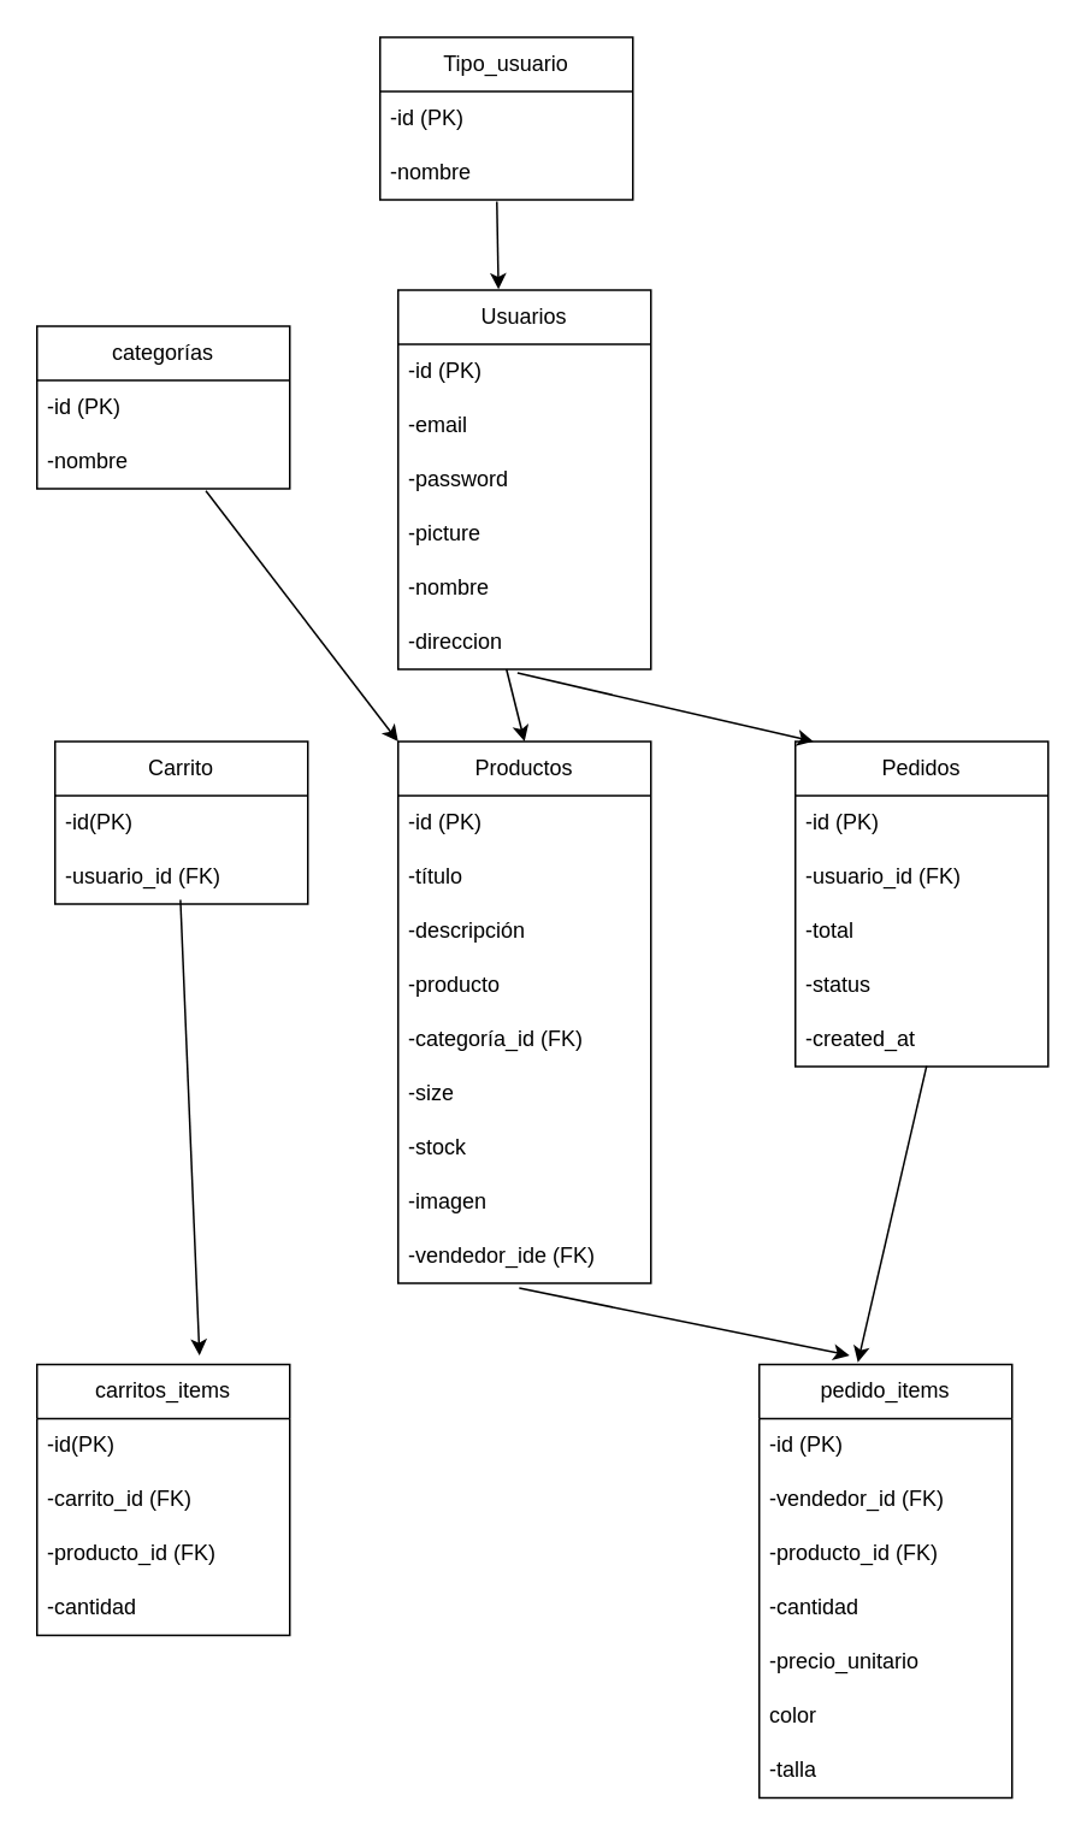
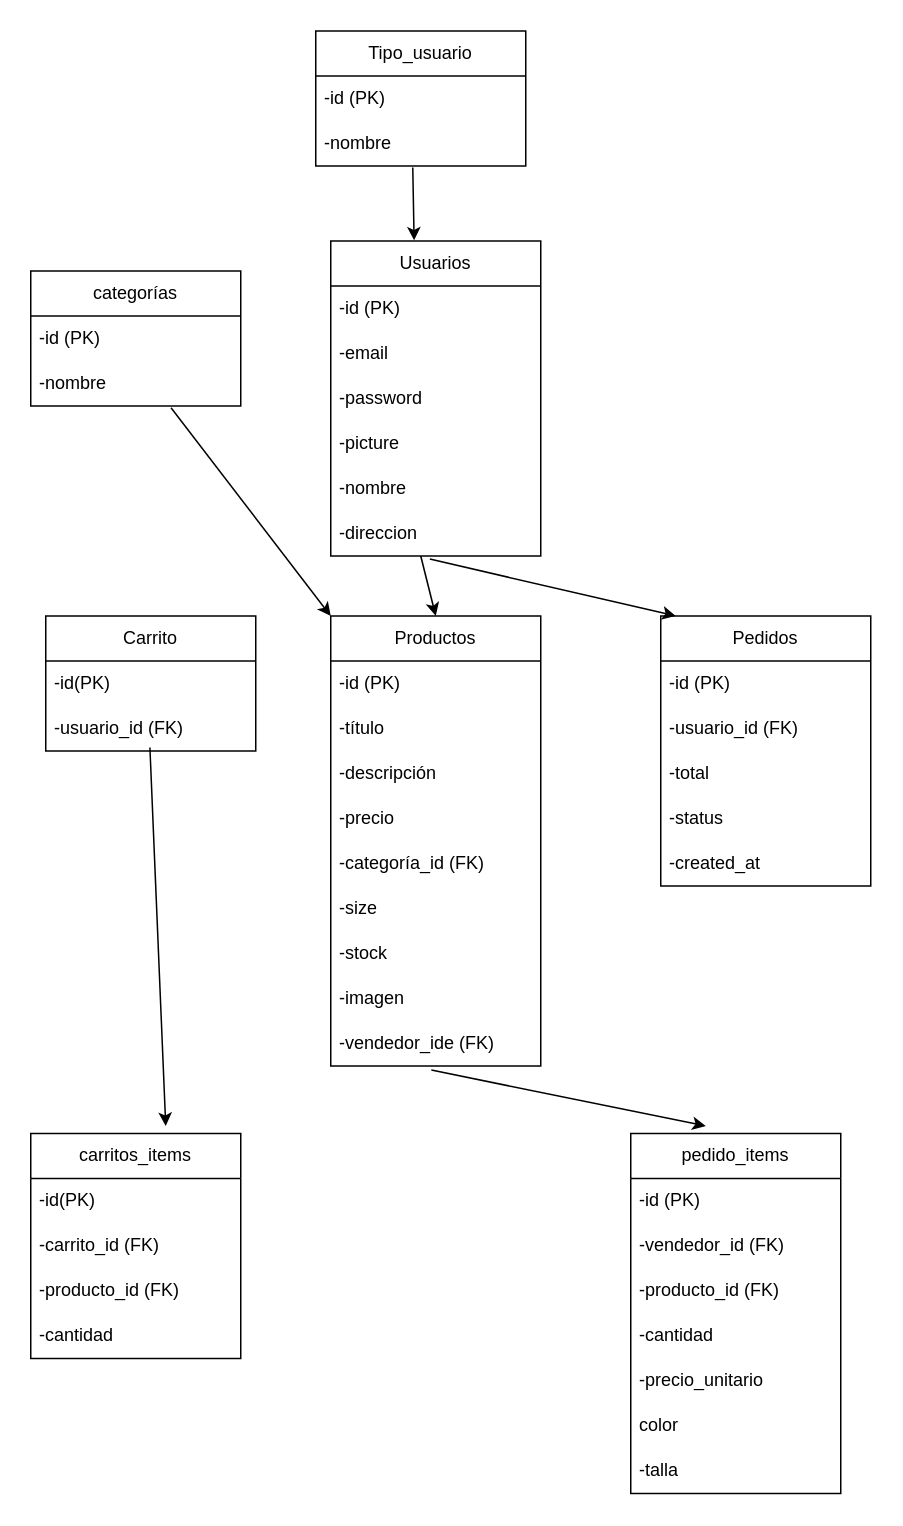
  <mxCell id="0" />
  <mxCell id="1" parent="0" />
  <mxCell id="2" value="Usuarios" style="swimlane;fontStyle=0;childLayout=stackLayout;horizontal=1;startSize=30;horizontalStack=0;resizeParent=1;resizeParentMax=0;resizeLast=0;collapsible=1;marginBottom=0;whiteSpace=wrap;html=1;" vertex="1" parent="1"><mxGeometry x="220" y="160" width="140" height="210" as="geometry" /></mxCell>
  <mxCell id="3" value="-id (PK)" style="text;strokeColor=none;fillColor=none;align=left;verticalAlign=middle;spacingLeft=4;spacingRight=4;overflow=hidden;points=[[0,0.5],[1,0.5]];portConstraint=eastwest;rotatable=0;whiteSpace=wrap;html=1;" vertex="1" parent="2"><mxGeometry y="30" width="140" height="30" as="geometry" /></mxCell>
  <mxCell id="4" value="-email" style="text;strokeColor=none;fillColor=none;align=left;verticalAlign=middle;spacingLeft=4;spacingRight=4;overflow=hidden;points=[[0,0.5],[1,0.5]];portConstraint=eastwest;rotatable=0;whiteSpace=wrap;html=1;" vertex="1" parent="2"><mxGeometry y="60" width="140" height="30" as="geometry" /></mxCell>
  <mxCell id="5" value="-password" style="text;strokeColor=none;fillColor=none;align=left;verticalAlign=middle;spacingLeft=4;spacingRight=4;overflow=hidden;points=[[0,0.5],[1,0.5]];portConstraint=eastwest;rotatable=0;whiteSpace=wrap;html=1;" vertex="1" parent="2"><mxGeometry y="90" width="140" height="30" as="geometry" /></mxCell>
  <mxCell id="6" value="-picture" style="text;strokeColor=none;fillColor=none;align=left;verticalAlign=middle;spacingLeft=4;spacingRight=4;overflow=hidden;points=[[0,0.5],[1,0.5]];portConstraint=eastwest;rotatable=0;whiteSpace=wrap;html=1;" vertex="1" parent="2"><mxGeometry y="120" width="140" height="30" as="geometry" /></mxCell>
  <mxCell id="7" value="-nombre" style="text;strokeColor=none;fillColor=none;align=left;verticalAlign=middle;spacingLeft=4;spacingRight=4;overflow=hidden;points=[[0,0.5],[1,0.5]];portConstraint=eastwest;rotatable=0;whiteSpace=wrap;html=1;" vertex="1" parent="2"><mxGeometry y="150" width="140" height="30" as="geometry" /></mxCell>
  <mxCell id="8" value="-direccion" style="text;strokeColor=none;fillColor=none;align=left;verticalAlign=middle;spacingLeft=4;spacingRight=4;overflow=hidden;points=[[0,0.5],[1,0.5]];portConstraint=eastwest;rotatable=0;whiteSpace=wrap;html=1;" vertex="1" parent="2"><mxGeometry y="180" width="140" height="30" as="geometry" /></mxCell>
  <mxCell id="9" value="Carrito" style="swimlane;fontStyle=0;childLayout=stackLayout;horizontal=1;startSize=30;horizontalStack=0;resizeParent=1;resizeParentMax=0;resizeLast=0;collapsible=1;marginBottom=0;whiteSpace=wrap;html=1;" vertex="1" parent="1"><mxGeometry x="30" y="410" width="140" height="90" as="geometry" /></mxCell>
  <mxCell id="10" value="-id(PK)" style="text;strokeColor=none;fillColor=none;align=left;verticalAlign=middle;spacingLeft=4;spacingRight=4;overflow=hidden;points=[[0,0.5],[1,0.5]];portConstraint=eastwest;rotatable=0;whiteSpace=wrap;html=1;" vertex="1" parent="9"><mxGeometry y="30" width="140" height="30" as="geometry" /></mxCell>
  <mxCell id="11" value="-usuario_id (FK)" style="text;strokeColor=none;fillColor=none;align=left;verticalAlign=middle;spacingLeft=4;spacingRight=4;overflow=hidden;points=[[0,0.5],[1,0.5]];portConstraint=eastwest;rotatable=0;whiteSpace=wrap;html=1;" vertex="1" parent="9"><mxGeometry y="60" width="140" height="30" as="geometry" /></mxCell>
  <mxCell id="12" value="Productos" style="swimlane;fontStyle=0;childLayout=stackLayout;horizontal=1;startSize=30;horizontalStack=0;resizeParent=1;resizeParentMax=0;resizeLast=0;collapsible=1;marginBottom=0;whiteSpace=wrap;html=1;" vertex="1" parent="1"><mxGeometry x="220" y="410" width="140" height="300" as="geometry" /></mxCell>
  <mxCell id="13" value="-id (PK)" style="text;strokeColor=none;fillColor=none;align=left;verticalAlign=middle;spacingLeft=4;spacingRight=4;overflow=hidden;points=[[0,0.5],[1,0.5]];portConstraint=eastwest;rotatable=0;whiteSpace=wrap;html=1;" vertex="1" parent="12"><mxGeometry y="30" width="140" height="30" as="geometry" /></mxCell>
  <mxCell id="14" value="-título" style="text;strokeColor=none;fillColor=none;align=left;verticalAlign=middle;spacingLeft=4;spacingRight=4;overflow=hidden;points=[[0,0.5],[1,0.5]];portConstraint=eastwest;rotatable=0;whiteSpace=wrap;html=1;" vertex="1" parent="12"><mxGeometry y="60" width="140" height="30" as="geometry" /></mxCell>
  <mxCell id="15" value="-descripción" style="text;strokeColor=none;fillColor=none;align=left;verticalAlign=middle;spacingLeft=4;spacingRight=4;overflow=hidden;points=[[0,0.5],[1,0.5]];portConstraint=eastwest;rotatable=0;whiteSpace=wrap;html=1;" vertex="1" parent="12"><mxGeometry y="90" width="140" height="30" as="geometry" /></mxCell>
- <mxCell id="16" value="-producto" style="text;strokeColor=none;fillColor=none;align=left;verticalAlign=middle;spacingLeft=4;spacingRight=4;overflow=hidden;points=[[0,0.5],[1,0.5]];portConstraint=eastwest;rotatable=0;whiteSpace=wrap;html=1;" vertex="1" parent="12"><mxGeometry y="120" width="140" height="30" as="geometry" /></mxCell>
+ <mxCell id="16" value="-precio" style="text;strokeColor=none;fillColor=none;align=left;verticalAlign=middle;spacingLeft=4;spacingRight=4;overflow=hidden;points=[[0,0.5],[1,0.5]];portConstraint=eastwest;rotatable=0;whiteSpace=wrap;html=1;" vertex="1" parent="12"><mxGeometry y="120" width="140" height="30" as="geometry" /></mxCell>
  <mxCell id="17" value="-categoría_id (FK)" style="text;strokeColor=none;fillColor=none;align=left;verticalAlign=middle;spacingLeft=4;spacingRight=4;overflow=hidden;points=[[0,0.5],[1,0.5]];portConstraint=eastwest;rotatable=0;whiteSpace=wrap;html=1;" vertex="1" parent="12"><mxGeometry y="150" width="140" height="30" as="geometry" /></mxCell>
  <mxCell id="18" value="-size" style="text;strokeColor=none;fillColor=none;align=left;verticalAlign=middle;spacingLeft=4;spacingRight=4;overflow=hidden;points=[[0,0.5],[1,0.5]];portConstraint=eastwest;rotatable=0;whiteSpace=wrap;html=1;" vertex="1" parent="12"><mxGeometry y="180" width="140" height="30" as="geometry" /></mxCell>
  <mxCell id="19" value="-stock" style="text;strokeColor=none;fillColor=none;align=left;verticalAlign=middle;spacingLeft=4;spacingRight=4;overflow=hidden;points=[[0,0.5],[1,0.5]];portConstraint=eastwest;rotatable=0;whiteSpace=wrap;html=1;" vertex="1" parent="12"><mxGeometry y="210" width="140" height="30" as="geometry" /></mxCell>
  <mxCell id="20" value="-imagen" style="text;strokeColor=none;fillColor=none;align=left;verticalAlign=middle;spacingLeft=4;spacingRight=4;overflow=hidden;points=[[0,0.5],[1,0.5]];portConstraint=eastwest;rotatable=0;whiteSpace=wrap;html=1;" vertex="1" parent="12"><mxGeometry y="240" width="140" height="30" as="geometry" /></mxCell>
  <mxCell id="21" value="-vendedor_ide (FK)" style="text;strokeColor=none;fillColor=none;align=left;verticalAlign=middle;spacingLeft=4;spacingRight=4;overflow=hidden;points=[[0,0.5],[1,0.5]];portConstraint=eastwest;rotatable=0;whiteSpace=wrap;html=1;" vertex="1" parent="12"><mxGeometry y="270" width="140" height="30" as="geometry" /></mxCell>
  <mxCell id="22" value="Pedidos" style="swimlane;fontStyle=0;childLayout=stackLayout;horizontal=1;startSize=30;horizontalStack=0;resizeParent=1;resizeParentMax=0;resizeLast=0;collapsible=1;marginBottom=0;whiteSpace=wrap;html=1;" vertex="1" parent="1"><mxGeometry x="440" y="410" width="140" height="180" as="geometry" /></mxCell>
  <mxCell id="23" value="-id (PK)" style="text;strokeColor=none;fillColor=none;align=left;verticalAlign=middle;spacingLeft=4;spacingRight=4;overflow=hidden;points=[[0,0.5],[1,0.5]];portConstraint=eastwest;rotatable=0;whiteSpace=wrap;html=1;" vertex="1" parent="22"><mxGeometry y="30" width="140" height="30" as="geometry" /></mxCell>
  <mxCell id="24" value="-usuario_id (FK)" style="text;strokeColor=none;fillColor=none;align=left;verticalAlign=middle;spacingLeft=4;spacingRight=4;overflow=hidden;points=[[0,0.5],[1,0.5]];portConstraint=eastwest;rotatable=0;whiteSpace=wrap;html=1;" vertex="1" parent="22"><mxGeometry y="60" width="140" height="30" as="geometry" /></mxCell>
  <mxCell id="25" value="-total" style="text;strokeColor=none;fillColor=none;align=left;verticalAlign=middle;spacingLeft=4;spacingRight=4;overflow=hidden;points=[[0,0.5],[1,0.5]];portConstraint=eastwest;rotatable=0;whiteSpace=wrap;html=1;" vertex="1" parent="22"><mxGeometry y="90" width="140" height="30" as="geometry" /></mxCell>
  <mxCell id="26" value="-status" style="text;strokeColor=none;fillColor=none;align=left;verticalAlign=middle;spacingLeft=4;spacingRight=4;overflow=hidden;points=[[0,0.5],[1,0.5]];portConstraint=eastwest;rotatable=0;whiteSpace=wrap;html=1;" vertex="1" parent="22"><mxGeometry y="120" width="140" height="30" as="geometry" /></mxCell>
  <mxCell id="27" value="-created_at" style="text;strokeColor=none;fillColor=none;align=left;verticalAlign=middle;spacingLeft=4;spacingRight=4;overflow=hidden;points=[[0,0.5],[1,0.5]];portConstraint=eastwest;rotatable=0;whiteSpace=wrap;html=1;" vertex="1" parent="22"><mxGeometry y="150" width="140" height="30" as="geometry" /></mxCell>
  <mxCell id="28" value="carritos_items" style="swimlane;fontStyle=0;childLayout=stackLayout;horizontal=1;startSize=30;horizontalStack=0;resizeParent=1;resizeParentMax=0;resizeLast=0;collapsible=1;marginBottom=0;whiteSpace=wrap;html=1;" vertex="1" parent="1"><mxGeometry x="20" y="755" width="140" height="150" as="geometry" /></mxCell>
  <mxCell id="29" value="-id(PK)" style="text;strokeColor=none;fillColor=none;align=left;verticalAlign=middle;spacingLeft=4;spacingRight=4;overflow=hidden;points=[[0,0.5],[1,0.5]];portConstraint=eastwest;rotatable=0;whiteSpace=wrap;html=1;" vertex="1" parent="28"><mxGeometry y="30" width="140" height="30" as="geometry" /></mxCell>
  <mxCell id="30" value="-carrito_id (FK)" style="text;strokeColor=none;fillColor=none;align=left;verticalAlign=middle;spacingLeft=4;spacingRight=4;overflow=hidden;points=[[0,0.5],[1,0.5]];portConstraint=eastwest;rotatable=0;whiteSpace=wrap;html=1;" vertex="1" parent="28"><mxGeometry y="60" width="140" height="30" as="geometry" /></mxCell>
  <mxCell id="31" value="-producto_id (FK)" style="text;strokeColor=none;fillColor=none;align=left;verticalAlign=middle;spacingLeft=4;spacingRight=4;overflow=hidden;points=[[0,0.5],[1,0.5]];portConstraint=eastwest;rotatable=0;whiteSpace=wrap;html=1;" vertex="1" parent="28"><mxGeometry y="90" width="140" height="30" as="geometry" /></mxCell>
  <mxCell id="32" value="-cantidad" style="text;strokeColor=none;fillColor=none;align=left;verticalAlign=middle;spacingLeft=4;spacingRight=4;overflow=hidden;points=[[0,0.5],[1,0.5]];portConstraint=eastwest;rotatable=0;whiteSpace=wrap;html=1;" vertex="1" parent="28"><mxGeometry y="120" width="140" height="30" as="geometry" /></mxCell>
  <mxCell id="33" value="categorías" style="swimlane;fontStyle=0;childLayout=stackLayout;horizontal=1;startSize=30;horizontalStack=0;resizeParent=1;resizeParentMax=0;resizeLast=0;collapsible=1;marginBottom=0;whiteSpace=wrap;html=1;" vertex="1" parent="1"><mxGeometry x="20" y="180" width="140" height="90" as="geometry" /></mxCell>
  <mxCell id="34" value="-id (PK)" style="text;strokeColor=none;fillColor=none;align=left;verticalAlign=middle;spacingLeft=4;spacingRight=4;overflow=hidden;points=[[0,0.5],[1,0.5]];portConstraint=eastwest;rotatable=0;whiteSpace=wrap;html=1;" vertex="1" parent="33"><mxGeometry y="30" width="140" height="30" as="geometry" /></mxCell>
  <mxCell id="35" value="-nombre" style="text;strokeColor=none;fillColor=none;align=left;verticalAlign=middle;spacingLeft=4;spacingRight=4;overflow=hidden;points=[[0,0.5],[1,0.5]];portConstraint=eastwest;rotatable=0;whiteSpace=wrap;html=1;" vertex="1" parent="33"><mxGeometry y="60" width="140" height="30" as="geometry" /></mxCell>
  <mxCell id="36" value="pedido_items" style="swimlane;fontStyle=0;childLayout=stackLayout;horizontal=1;startSize=30;horizontalStack=0;resizeParent=1;resizeParentMax=0;resizeLast=0;collapsible=1;marginBottom=0;whiteSpace=wrap;html=1;" vertex="1" parent="1"><mxGeometry x="420" y="755" width="140" height="240" as="geometry" /></mxCell>
  <mxCell id="37" value="-id (PK)" style="text;strokeColor=none;fillColor=none;align=left;verticalAlign=middle;spacingLeft=4;spacingRight=4;overflow=hidden;points=[[0,0.5],[1,0.5]];portConstraint=eastwest;rotatable=0;whiteSpace=wrap;html=1;" vertex="1" parent="36"><mxGeometry y="30" width="140" height="30" as="geometry" /></mxCell>
  <mxCell id="38" value="-vendedor_id (FK)" style="text;strokeColor=none;fillColor=none;align=left;verticalAlign=middle;spacingLeft=4;spacingRight=4;overflow=hidden;points=[[0,0.5],[1,0.5]];portConstraint=eastwest;rotatable=0;whiteSpace=wrap;html=1;" vertex="1" parent="36"><mxGeometry y="60" width="140" height="30" as="geometry" /></mxCell>
  <mxCell id="39" value="-producto_id (FK)" style="text;strokeColor=none;fillColor=none;align=left;verticalAlign=middle;spacingLeft=4;spacingRight=4;overflow=hidden;points=[[0,0.5],[1,0.5]];portConstraint=eastwest;rotatable=0;whiteSpace=wrap;html=1;" vertex="1" parent="36"><mxGeometry y="90" width="140" height="30" as="geometry" /></mxCell>
  <mxCell id="40" value="-cantidad" style="text;strokeColor=none;fillColor=none;align=left;verticalAlign=middle;spacingLeft=4;spacingRight=4;overflow=hidden;points=[[0,0.5],[1,0.5]];portConstraint=eastwest;rotatable=0;whiteSpace=wrap;html=1;" vertex="1" parent="36"><mxGeometry y="120" width="140" height="30" as="geometry" /></mxCell>
  <mxCell id="41" value="-precio_unitario" style="text;strokeColor=none;fillColor=none;align=left;verticalAlign=middle;spacingLeft=4;spacingRight=4;overflow=hidden;points=[[0,0.5],[1,0.5]];portConstraint=eastwest;rotatable=0;whiteSpace=wrap;html=1;" vertex="1" parent="36"><mxGeometry y="150" width="140" height="30" as="geometry" /></mxCell>
  <mxCell id="42" value="color" style="text;strokeColor=none;fillColor=none;align=left;verticalAlign=middle;spacingLeft=4;spacingRight=4;overflow=hidden;points=[[0,0.5],[1,0.5]];portConstraint=eastwest;rotatable=0;whiteSpace=wrap;html=1;" vertex="1" parent="36"><mxGeometry y="180" width="140" height="30" as="geometry" /></mxCell>
  <mxCell id="43" value="-talla" style="text;strokeColor=none;fillColor=none;align=left;verticalAlign=middle;spacingLeft=4;spacingRight=4;overflow=hidden;points=[[0,0.5],[1,0.5]];portConstraint=eastwest;rotatable=0;whiteSpace=wrap;html=1;" vertex="1" parent="36"><mxGeometry y="210" width="140" height="30" as="geometry" /></mxCell>
  <mxCell id="44" value="Tipo_usuario" style="swimlane;fontStyle=0;childLayout=stackLayout;horizontal=1;startSize=30;horizontalStack=0;resizeParent=1;resizeParentMax=0;resizeLast=0;collapsible=1;marginBottom=0;whiteSpace=wrap;html=1;" vertex="1" parent="1"><mxGeometry x="210" y="20" width="140" height="90" as="geometry" /></mxCell>
  <mxCell id="45" value="-id (PK)" style="text;strokeColor=none;fillColor=none;align=left;verticalAlign=middle;spacingLeft=4;spacingRight=4;overflow=hidden;points=[[0,0.5],[1,0.5]];portConstraint=eastwest;rotatable=0;whiteSpace=wrap;html=1;" vertex="1" parent="44"><mxGeometry y="30" width="140" height="30" as="geometry" /></mxCell>
  <mxCell id="46" value="-nombre" style="text;strokeColor=none;fillColor=none;align=left;verticalAlign=middle;spacingLeft=4;spacingRight=4;overflow=hidden;points=[[0,0.5],[1,0.5]];portConstraint=eastwest;rotatable=0;whiteSpace=wrap;html=1;" vertex="1" parent="44"><mxGeometry y="60" width="140" height="30" as="geometry" /></mxCell>
  <mxCell id="47" value="" style="endArrow=classic;html=1;rounded=0;exitX=0.462;exitY=1.032;exitDx=0;exitDy=0;exitPerimeter=0;entryX=0.397;entryY=-0.002;entryDx=0;entryDy=0;entryPerimeter=0;" edge="1" parent="1" source="46" target="2"><mxGeometry width="50" height="50" relative="1" as="geometry"><mxPoint x="370" y="370" as="sourcePoint" /><mxPoint x="420" y="320" as="targetPoint" /></mxGeometry></mxCell>
  <mxCell id="48" value="" style="endArrow=classic;html=1;rounded=0;" edge="1" parent="1"><mxGeometry width="50" height="50" relative="1" as="geometry"><mxPoint x="280" y="370" as="sourcePoint" /><mxPoint x="290" y="410" as="targetPoint" /></mxGeometry></mxCell>
  <mxCell id="49" value="" style="endArrow=classic;html=1;rounded=0;exitX=0.472;exitY=1.068;exitDx=0;exitDy=0;exitPerimeter=0;" edge="1" parent="1" source="8"><mxGeometry width="50" height="50" relative="1" as="geometry"><mxPoint x="370" y="370" as="sourcePoint" /><mxPoint x="450" y="410" as="targetPoint" /></mxGeometry></mxCell>
  <mxCell id="50" value="" style="endArrow=classic;html=1;rounded=0;exitX=0.496;exitY=0.923;exitDx=0;exitDy=0;exitPerimeter=0;" edge="1" parent="1" source="11"><mxGeometry width="50" height="50" relative="1" as="geometry"><mxPoint x="370" y="670" as="sourcePoint" /><mxPoint x="110" y="750" as="targetPoint" /></mxGeometry></mxCell>
  <mxCell id="51" value="" style="endArrow=classic;html=1;rounded=0;exitX=0.479;exitY=1.091;exitDx=0;exitDy=0;exitPerimeter=0;" edge="1" parent="1" source="21"><mxGeometry width="50" height="50" relative="1" as="geometry"><mxPoint x="370" y="670" as="sourcePoint" /><mxPoint x="470" y="750" as="targetPoint" /></mxGeometry></mxCell>
- <mxCell id="52" value="" style="endArrow=classic;html=1;rounded=0;exitX=0.519;exitY=0.99;exitDx=0;exitDy=0;exitPerimeter=0;entryX=0.39;entryY=-0.005;entryDx=0;entryDy=0;entryPerimeter=0;" edge="1" parent="1" source="27" target="36"><mxGeometry width="50" height="50" relative="1" as="geometry"><mxPoint x="513.5" y="592.37" as="sourcePoint" /><mxPoint x="500" y="700" as="targetPoint" /></mxGeometry></mxCell>
  <mxCell id="53" value="" style="endArrow=classic;html=1;rounded=0;exitX=0.668;exitY=1.038;exitDx=0;exitDy=0;exitPerimeter=0;entryX=0;entryY=0;entryDx=0;entryDy=0;" edge="1" parent="1" source="35" target="12"><mxGeometry width="50" height="50" relative="1" as="geometry"><mxPoint x="370" y="370" as="sourcePoint" /><mxPoint x="420" y="320" as="targetPoint" /></mxGeometry></mxCell>
